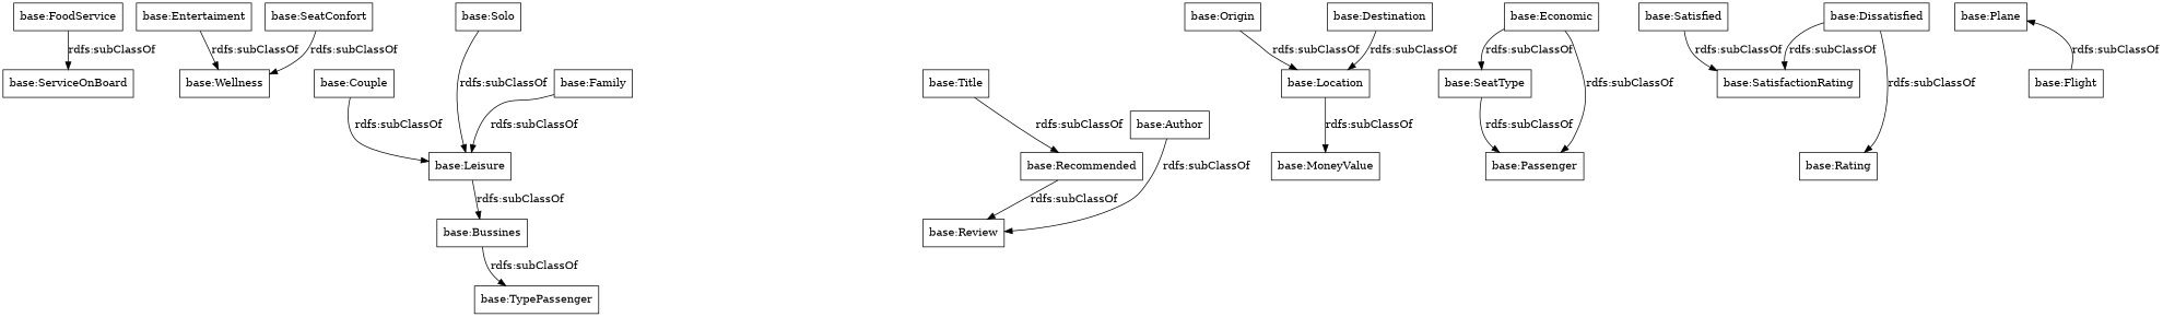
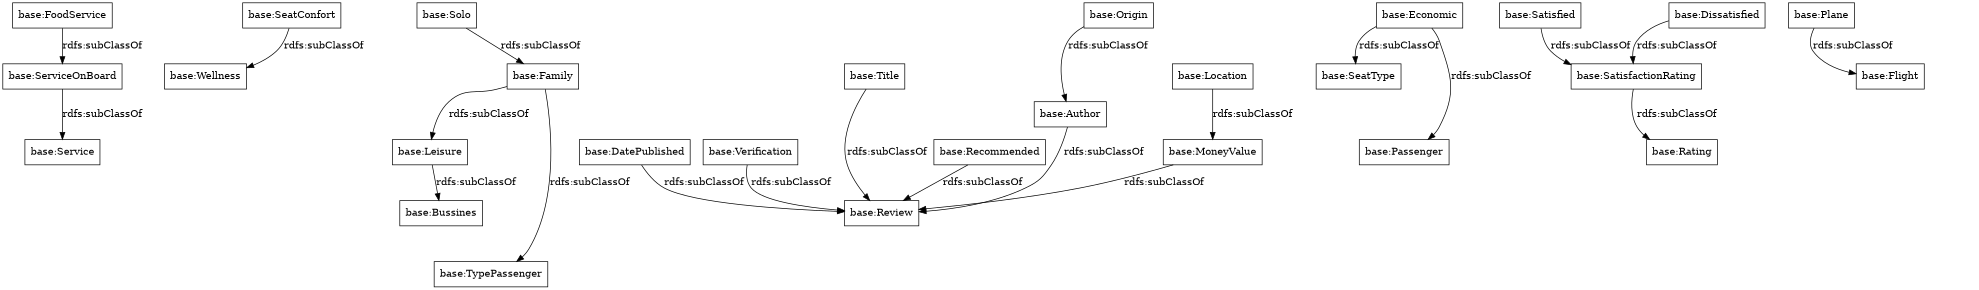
  digraph {
    rankdir=TB
    node [color=black shape=rectangle]
    "base:FoodService"
    "base:ServiceOnBoard"
-   "base:Entertaiment"
    "base:Wellness"
    "base:Bussines"
    "base:TypePassenger"
    "base:Location"
    "base:MoneyValue"
    "base:SeatType"
    "base:Passenger"
    "base:Review"
    "base:SeatConfort"
    "base:Satisfied"
    "base:SatisfactionRating"
    "base:Rating"
+   "base:Service"
    "base:Economic"
-   "base:Couple"
+   "base:DatePublished"
    "base:Leisure"
    "base:Family"
+   "base:Verification"
    "base:Plane"
    "base:Flight"
    "base:Title"
    "base:Solo"
    "base:Recommended"
    "base:Origin"
    "base:Dissatisfied"
    "base:Author"
-   "base:Destination"
    "base:FoodService" -> "base:ServiceOnBoard" [label="rdfs:subClassOf"]
-   "base:Entertaiment" -> "base:Wellness" [label="rdfs:subClassOf"]
-   "base:Bussines" -> "base:TypePassenger" [label="rdfs:subClassOf"]
+   "base:ServiceOnBoard" -> "base:Service" [label="rdfs:subClassOf"]
+   "base:Family" -> "base:TypePassenger" [label="rdfs:subClassOf"]
    "base:Location" -> "base:MoneyValue" [label="rdfs:subClassOf"]
-   "base:SeatType" -> "base:Passenger" [label="rdfs:subClassOf"]
+   "base:MoneyValue" -> "base:Review" [label="rdfs:subClassOf"]
    "base:SeatConfort" -> "base:Wellness" [label="rdfs:subClassOf"]
    "base:Satisfied" -> "base:SatisfactionRating" [label="rdfs:subClassOf"]
-   "base:Dissatisfied" -> "base:Rating" [label="rdfs:subClassOf"]
+   "base:SatisfactionRating" -> "base:Rating" [label="rdfs:subClassOf"]
    "base:Economic" -> "base:SeatType" [label="rdfs:subClassOf"]
    "base:Economic" -> "base:Passenger" [label="rdfs:subClassOf"]
-   "base:Couple" -> "base:Leisure" [label="rdfs:subClassOf"]
+   "base:DatePublished" -> "base:Review" [label="rdfs:subClassOf"]
    "base:Leisure" -> "base:Bussines" [label="rdfs:subClassOf"]
    "base:Family" -> "base:Leisure" [label="rdfs:subClassOf"]
-   "base:Flight" -> "base:Plane" [label="rdfs:subClassOf"]
-   "base:Title" -> "base:Recommended" [label="rdfs:subClassOf"]
-   "base:Solo" -> "base:Leisure" [label="rdfs:subClassOf"]
+   "base:Verification" -> "base:Review" [label="rdfs:subClassOf"]
+   "base:Plane" -> "base:Flight" [label="rdfs:subClassOf"]
+   "base:Title" -> "base:Review" [label="rdfs:subClassOf"]
+   "base:Solo" -> "base:Family" [label="rdfs:subClassOf"]
    "base:Recommended" -> "base:Review" [label="rdfs:subClassOf"]
-   "base:Origin" -> "base:Location" [label="rdfs:subClassOf"]
+   "base:Origin" -> "base:Author" [label="rdfs:subClassOf"]
    "base:Dissatisfied" -> "base:SatisfactionRating" [label="rdfs:subClassOf"]
    "base:Author" -> "base:Review" [label="rdfs:subClassOf"]
-   "base:Destination" -> "base:Location" [label="rdfs:subClassOf"]
  }
